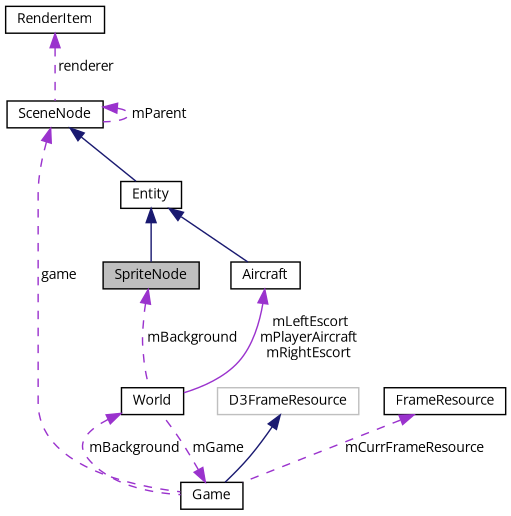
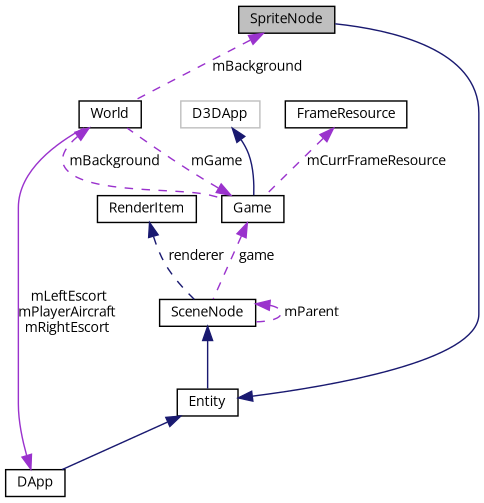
  digraph {
    fontname="Open Sans"
    node [color=black fillcolor=white fontname="Open Sans" fontsize=10 shape=record style=filled]
    edge [color=darkorchid3 dir=back fontname="Open Sans" fontsize=10 labelfontname=Helvetica labelfontsize=10 style=dashed]
    n1 [fillcolor=grey75 fontcolor=black height=0.2 label=SpriteNode width=0.4]
    n2 [height=0.2 label=World width=0.4]
    n3 [height=0.2 label=Game width=0.4]
    n4 [height=0.2 label=Entity width=0.4]
-   n5 [height=0.2 label=Aircraft width=0.4]
+   n5 [height=0.2 label=DApp width=0.4]
    n6 [height=0.2 label=SceneNode width=0.4]
-   n7 [color=grey75 height=0.2 label=D3FrameResource width=0.4]
+   n7 [color=grey75 height=0.2 label=D3DApp width=0.4]
    n8 [height=0.2 label=FrameResource width=0.4]
    n9 [height=0.2 label=RenderItem width=0.4]
    n1 -> n2 [label=" mBackground"]
    n2 -> n3 [label=" mBackground"]
    n3 -> n2 [label=" mGame"]
-   n6 -> n3 [label=" game"]
+   n3 -> n6 [label=" game"]
    n4 -> n1 [color=midnightblue style=solid]
    n4 -> n5 [color=midnightblue style=solid]
    n5 -> n2 [label=" mLeftEscort\nmPlayerAircraft\nmRightEscort" style=solid]
    n6 -> n4 [color=midnightblue style=solid]
    n6 -> n6 [label=" mParent"]
    n7 -> n3 [color=midnightblue style=solid]
    n8 -> n3 [label=" mCurrFrameResource"]
-   n9 -> n6 [label=" renderer"]
+   n9 -> n6 [color=midnightblue label=" renderer"]
  }
